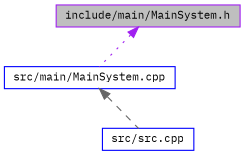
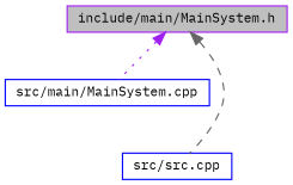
  digraph {
    fontname="IBM Plex Mono"
    node [color=blue fillcolor=white fontname="IBM Plex Mono" fontsize=10 shape=record style=filled]
    edge [dir=back fontname="IBM Plex Mono" fontsize=10 labelfontname=Helvetica labelfontsize=10]
    n1 [color=purple fillcolor=grey75 fontcolor=black height=0.2 label="include/main/MainSystem.h" width=0.4]
    n2 [height=0.2 label="src/main/MainSystem.cpp" width=0.4]
    n3 [height=0.2 label="src/src.cpp" width=0.4]
    n1 -> n2 [color=purple style=dotted]
-   n2 -> n3 [color=gray40 style=dashed]
+   n1 -> n3 [color=gray40 style=dashed]
  }
